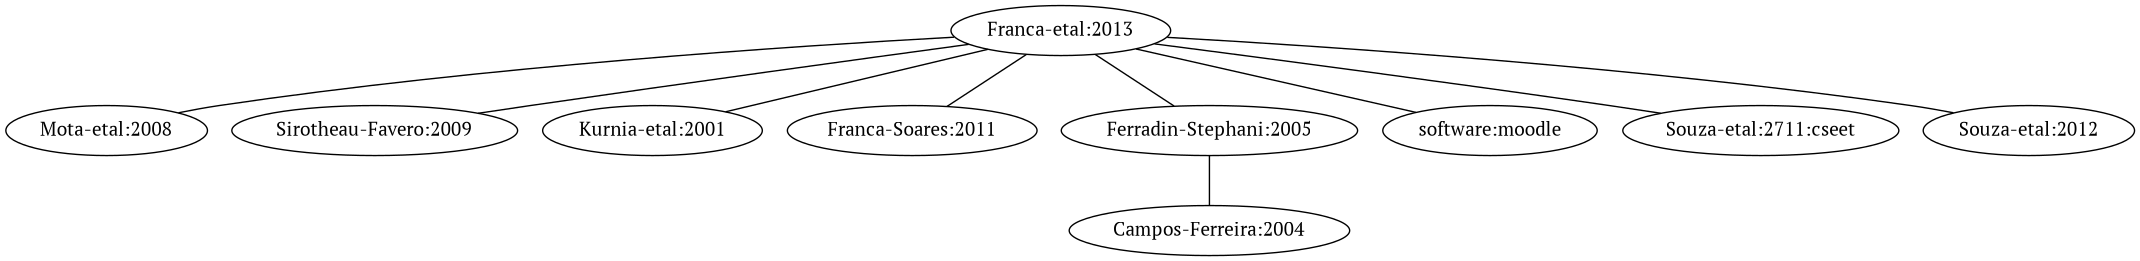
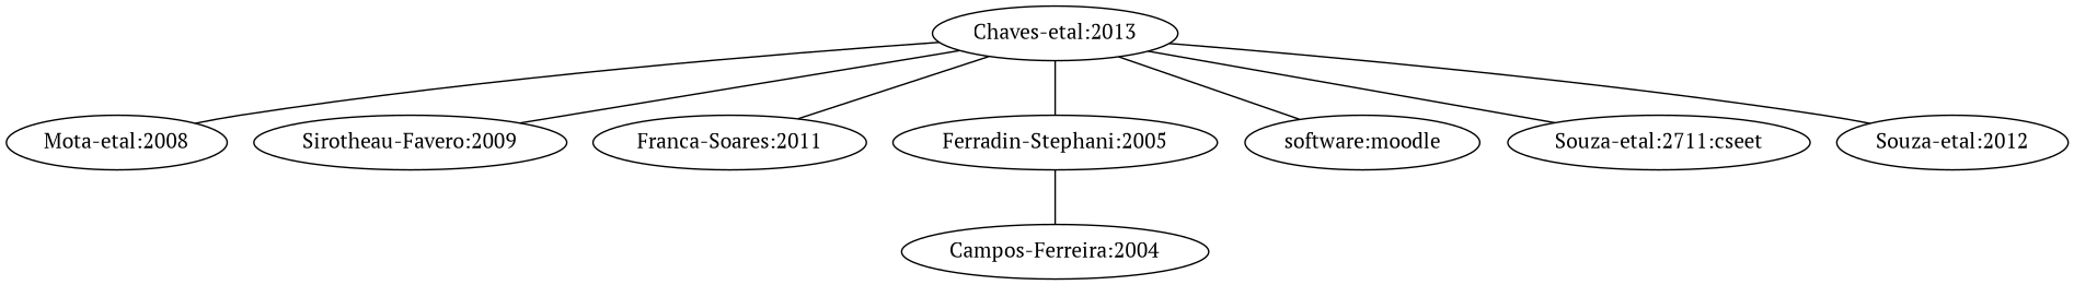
  graph {
    fontname="PT Serif"
    node [fontname="PT Serif"]
    edge [fontname="PT Serif"]
-   "Chaves-etal:2013" [label="Franca-etal:2013"]
+   "Chaves-etal:2013"
    "Mota-etal:2008"
    n3 [label="Sirotheau-Favero:2009"]
-   "Kurnia-etal:2001"
    "Franca-Soares:2011"
    "Ferradin-Stephani:2005"
    "software:moodle"
    n8 [label="Souza-etal:2711:cseet"]
    "Souza-etal:2012"
    "Campos-Ferreira:2004"
    "Chaves-etal:2013" -- "Mota-etal:2008"
    "Chaves-etal:2013" -- n3
-   "Chaves-etal:2013" -- "Kurnia-etal:2001"
    "Chaves-etal:2013" -- "Franca-Soares:2011"
    "Chaves-etal:2013" -- "Ferradin-Stephani:2005"
    "Chaves-etal:2013" -- "software:moodle"
    "Chaves-etal:2013" -- n8
    "Chaves-etal:2013" -- "Souza-etal:2012"
    "Ferradin-Stephani:2005" -- "Campos-Ferreira:2004"
  }
